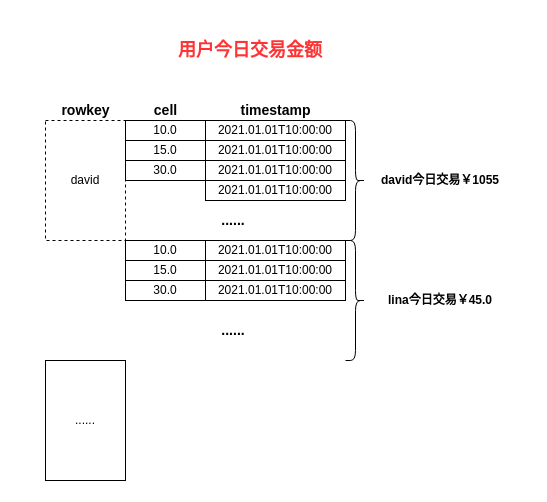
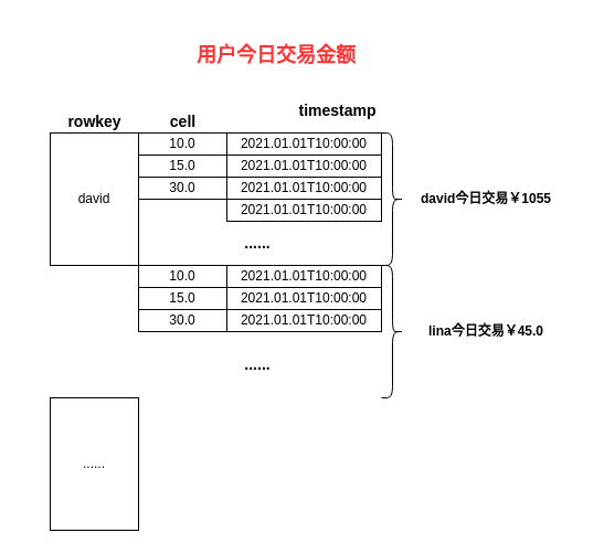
  <mxCell id="0" />
  <mxCell id="1" parent="0" />
- <mxCell id="2" value="david" style="rounded=0;whiteSpace=wrap;html=1;dashed=1;" vertex="1" parent="1"><mxGeometry x="45" y="120" width="80" height="120" as="geometry" /></mxCell>
+ <mxCell id="2" value="david" style="rounded=0;whiteSpace=wrap;html=1;" vertex="1" parent="1"><mxGeometry x="45" y="120" width="80" height="120" as="geometry" /></mxCell>
  <mxCell id="3" value="&lt;b&gt;&lt;font style=&quot;font-size: 14px&quot;&gt;rowkey&lt;/font&gt;&lt;/b&gt;" style="text;html=1;strokeColor=none;fillColor=none;align=center;verticalAlign=middle;whiteSpace=wrap;rounded=0;" vertex="1" parent="1"><mxGeometry x="47.5" y="100" width="75" height="20" as="geometry" /></mxCell>
  <mxCell id="4" value="......" style="rounded=0;whiteSpace=wrap;html=1;" vertex="1" parent="1"><mxGeometry x="45" y="360" width="80" height="120" as="geometry" /></mxCell>
  <mxCell id="5" value="10.0" style="rounded=0;whiteSpace=wrap;html=1;" vertex="1" parent="1"><mxGeometry x="125" y="120" width="80" height="20" as="geometry" /></mxCell>
  <mxCell id="6" value="2021.01.01T10:00:00" style="rounded=0;whiteSpace=wrap;html=1;" vertex="1" parent="1"><mxGeometry x="205" y="120" width="140" height="20" as="geometry" /></mxCell>
  <mxCell id="7" value="&lt;b&gt;&lt;font style=&quot;font-size: 14px&quot;&gt;cell&lt;/font&gt;&lt;/b&gt;" style="text;html=1;strokeColor=none;fillColor=none;align=center;verticalAlign=middle;whiteSpace=wrap;rounded=0;" vertex="1" parent="1"><mxGeometry x="127.5" y="100" width="75" height="20" as="geometry" /></mxCell>
- <mxCell id="8" value="&lt;b&gt;&lt;font style=&quot;font-size: 14px&quot;&gt;timestamp&lt;/font&gt;&lt;/b&gt;" style="text;html=1;strokeColor=none;fillColor=none;align=center;verticalAlign=middle;whiteSpace=wrap;rounded=0;" vertex="1" parent="1"><mxGeometry x="237.5" y="100" width="75" height="20" as="geometry" /></mxCell>
+ <mxCell id="8" value="&lt;b&gt;&lt;font style=&quot;font-size: 14px&quot;&gt;timestamp&lt;/font&gt;&lt;/b&gt;" style="text;html=1;strokeColor=none;fillColor=none;align=center;verticalAlign=middle;whiteSpace=wrap;rounded=0;" vertex="1" parent="1"><mxGeometry x="267.5" y="90" width="75" height="20" as="geometry" /></mxCell>
  <mxCell id="9" value="15.0" style="rounded=0;whiteSpace=wrap;html=1;" vertex="1" parent="1"><mxGeometry x="125" y="140" width="80" height="20" as="geometry" /></mxCell>
  <mxCell id="10" value="2021.01.01T10:00:00" style="rounded=0;whiteSpace=wrap;html=1;" vertex="1" parent="1"><mxGeometry x="205" y="140" width="140" height="20" as="geometry" /></mxCell>
  <mxCell id="11" value="30.0" style="rounded=0;whiteSpace=wrap;html=1;" vertex="1" parent="1"><mxGeometry x="125" y="160" width="80" height="20" as="geometry" /></mxCell>
  <mxCell id="12" value="2021.01.01T10:00:00" style="rounded=0;whiteSpace=wrap;html=1;" vertex="1" parent="1"><mxGeometry x="205" y="160" width="140" height="20" as="geometry" /></mxCell>
  <mxCell id="13" value="2021.01.01T10:00:00" style="rounded=0;whiteSpace=wrap;html=1;" vertex="1" parent="1"><mxGeometry x="205" y="180" width="140" height="20" as="geometry" /></mxCell>
  <mxCell id="14" value="&lt;b&gt;&lt;font style=&quot;font-size: 14px&quot;&gt;......&lt;/font&gt;&lt;/b&gt;" style="text;html=1;strokeColor=none;fillColor=none;align=center;verticalAlign=middle;whiteSpace=wrap;rounded=0;" vertex="1" parent="1"><mxGeometry x="152.5" y="210" width="160" height="20" as="geometry" /></mxCell>
  <mxCell id="15" value="10.0" style="rounded=0;whiteSpace=wrap;html=1;" vertex="1" parent="1"><mxGeometry x="125" y="240" width="80" height="20" as="geometry" /></mxCell>
  <mxCell id="16" value="2021.01.01T10:00:00" style="rounded=0;whiteSpace=wrap;html=1;" vertex="1" parent="1"><mxGeometry x="205" y="240" width="140" height="20" as="geometry" /></mxCell>
  <mxCell id="17" value="15.0" style="rounded=0;whiteSpace=wrap;html=1;" vertex="1" parent="1"><mxGeometry x="125" y="260" width="80" height="20" as="geometry" /></mxCell>
  <mxCell id="18" value="2021.01.01T10:00:00" style="rounded=0;whiteSpace=wrap;html=1;" vertex="1" parent="1"><mxGeometry x="205" y="260" width="140" height="20" as="geometry" /></mxCell>
  <mxCell id="19" value="30.0" style="rounded=0;whiteSpace=wrap;html=1;" vertex="1" parent="1"><mxGeometry x="125" y="280" width="80" height="20" as="geometry" /></mxCell>
  <mxCell id="20" value="2021.01.01T10:00:00" style="rounded=0;whiteSpace=wrap;html=1;" vertex="1" parent="1"><mxGeometry x="205" y="280" width="140" height="20" as="geometry" /></mxCell>
  <mxCell id="21" value="&lt;b&gt;&lt;font style=&quot;font-size: 14px&quot;&gt;......&lt;/font&gt;&lt;/b&gt;" style="text;html=1;strokeColor=none;fillColor=none;align=center;verticalAlign=middle;whiteSpace=wrap;rounded=0;" vertex="1" parent="1"><mxGeometry x="152.5" y="320" width="160" height="20" as="geometry" /></mxCell>
  <mxCell id="22" style="edgeStyle=orthogonalEdgeStyle;rounded=0;orthogonalLoop=1;jettySize=auto;html=1;exitX=0.5;exitY=1;exitDx=0;exitDy=0;" edge="1" parent="1" source="21" target="21"><mxGeometry relative="1" as="geometry" /></mxCell>
  <mxCell id="23" value="&lt;b&gt;&lt;font style=&quot;font-size: 18px&quot; color=&quot;#ff3333&quot;&gt;用户今日交易金额&lt;/font&gt;&lt;/b&gt;" style="text;html=1;strokeColor=none;fillColor=none;align=center;verticalAlign=middle;whiteSpace=wrap;rounded=0;" vertex="1" parent="1"><mxGeometry x="20" y="20" width="460" height="60" as="geometry" /></mxCell>
  <mxCell id="24" value="" style="shape=curlyBracket;whiteSpace=wrap;html=1;rounded=1;direction=west;" vertex="1" parent="1"><mxGeometry x="345" y="120" width="20" height="120" as="geometry" /></mxCell>
  <mxCell id="25" value="david今日交易￥1055" style="text;html=1;strokeColor=none;fillColor=none;align=center;verticalAlign=middle;whiteSpace=wrap;rounded=0;fontStyle=1" vertex="1" parent="1"><mxGeometry x="355" y="170" width="170" height="20" as="geometry" /></mxCell>
  <mxCell id="26" value="" style="shape=curlyBracket;whiteSpace=wrap;html=1;rounded=1;direction=west;" vertex="1" parent="1"><mxGeometry x="345" y="240" width="20" height="120" as="geometry" /></mxCell>
  <mxCell id="27" value="lina今日交易￥45.0" style="text;html=1;strokeColor=none;fillColor=none;align=center;verticalAlign=middle;whiteSpace=wrap;rounded=0;fontStyle=1" vertex="1" parent="1"><mxGeometry x="355" y="290" width="170" height="20" as="geometry" /></mxCell>
